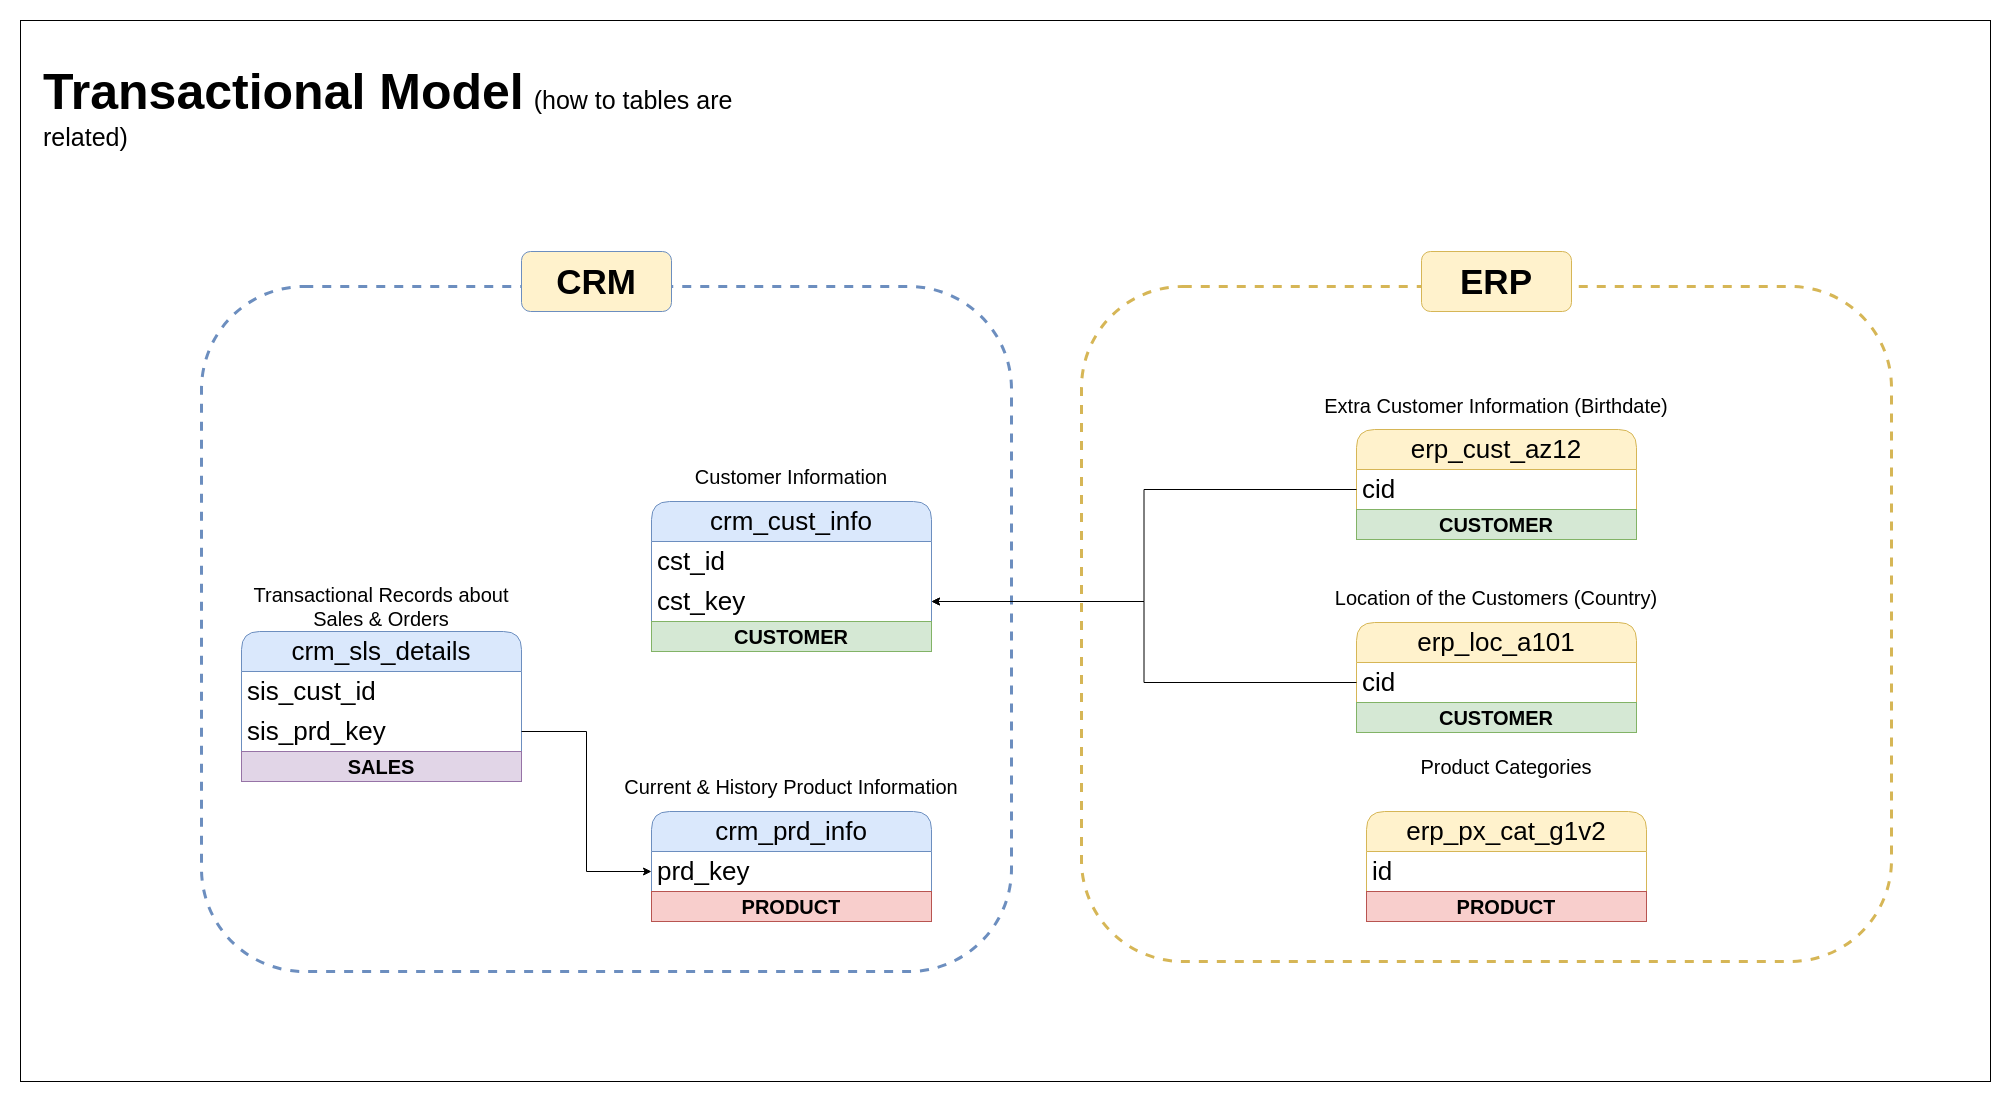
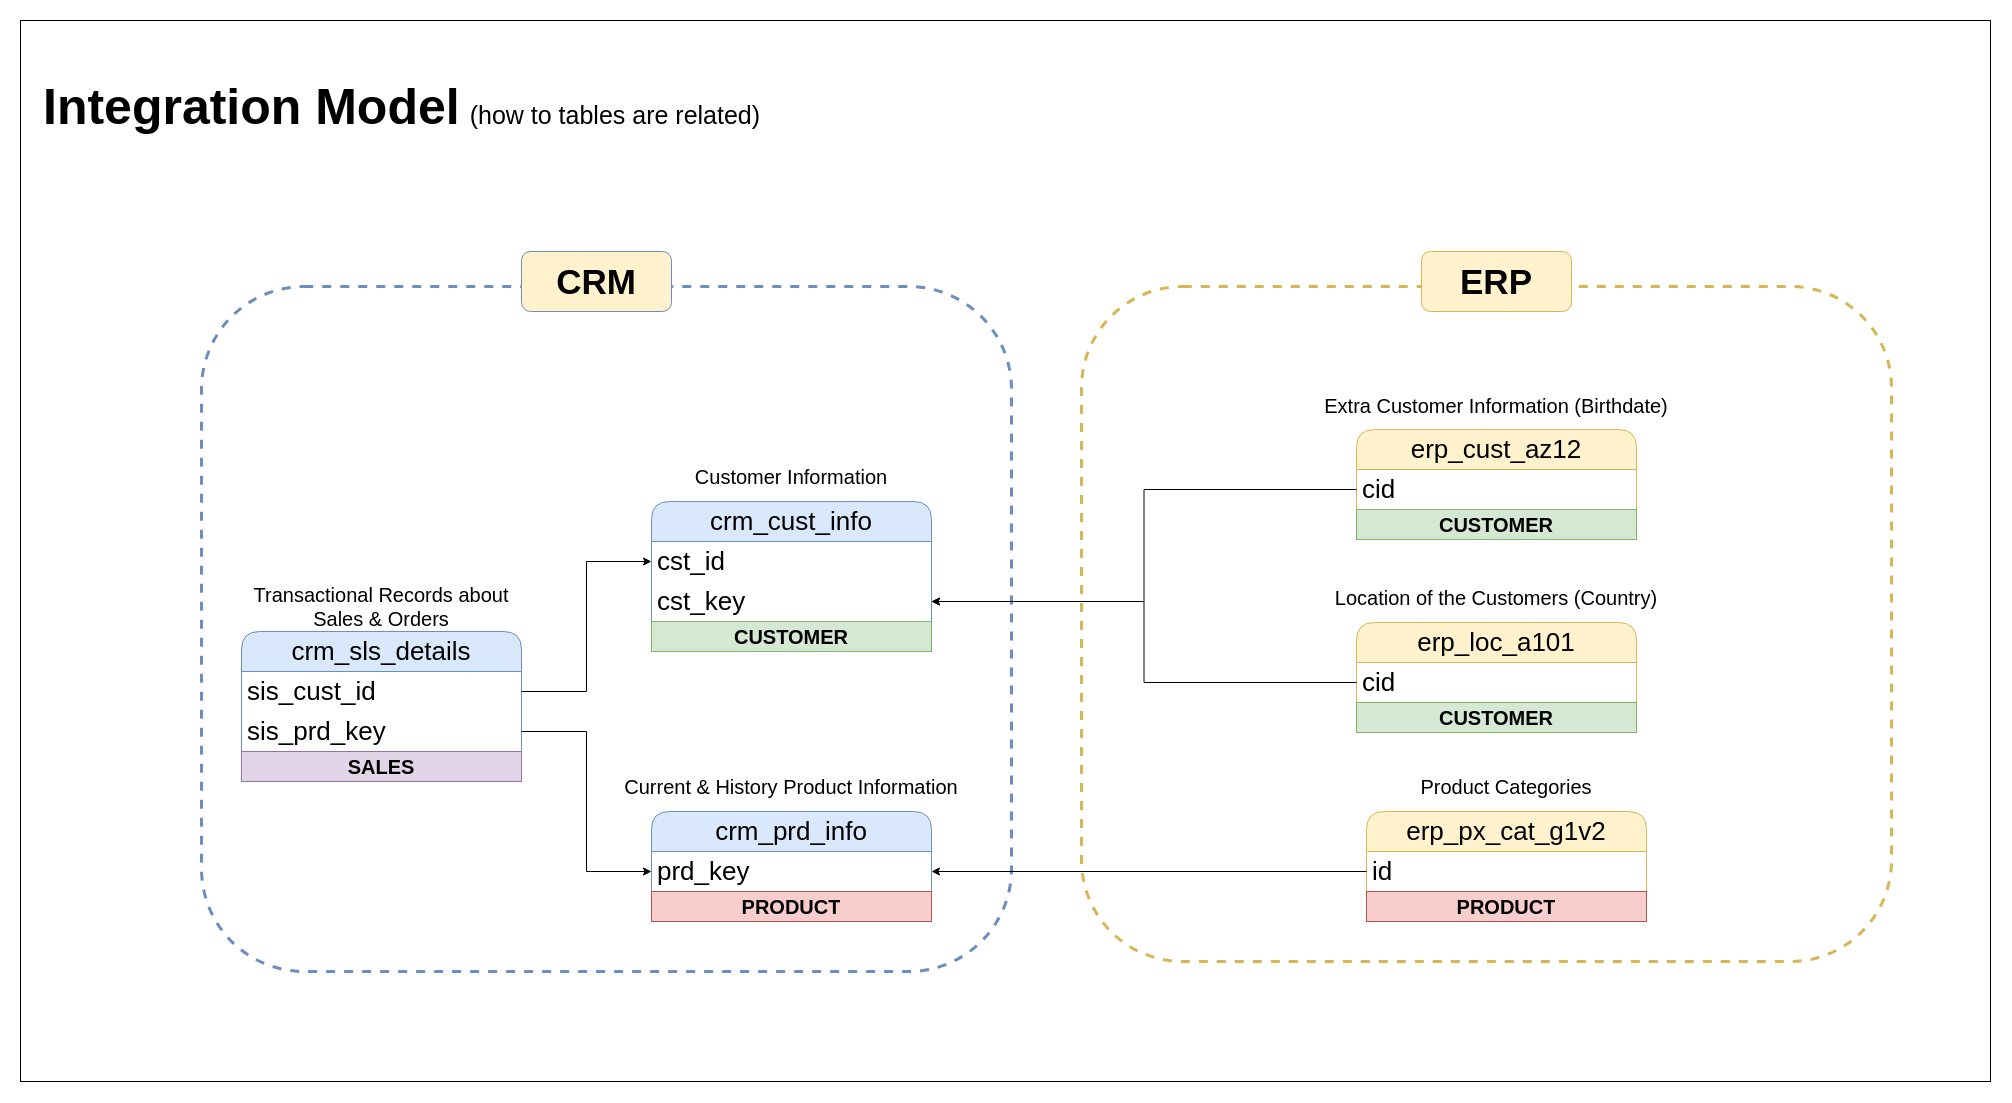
  <mxCell id="0" />
  <mxCell id="1" parent="0" />
  <mxCell id="2" value="" style="rounded=0;whiteSpace=wrap;html=1;" vertex="1" parent="1"><mxGeometry x="20" y="20" width="1970" height="1061" as="geometry" /></mxCell>
  <mxCell id="3" value="" style="rounded=1;whiteSpace=wrap;html=1;shadow=0;fillColor=none;strokeColor=#d6b656;dashed=1;strokeWidth=3;" parent="1" vertex="1"><mxGeometry x="1081" y="286" width="810" height="675" as="geometry" /></mxCell>
  <mxCell id="4" value="" style="rounded=1;whiteSpace=wrap;html=1;shadow=0;fillColor=none;dashed=1;strokeColor=#6c8ebf;strokeWidth=3;" parent="1" vertex="1"><mxGeometry x="201" y="286" width="810" height="685" as="geometry" /></mxCell>
- <mxCell id="5" value="&lt;font style=&quot;&quot;&gt;&lt;font style=&quot;font-weight: bold; font-size: 50px;&quot;&gt;Transactional Model&lt;/font&gt;&lt;span style=&quot;font-weight: bold; font-size: 36px;&quot;&gt; &lt;/span&gt;&lt;font style=&quot;color: rgb(0, 0, 0); font-size: 25px;&quot;&gt;(how to tables are related)&lt;/font&gt;&lt;/font&gt;" style="text;html=1;align=left;verticalAlign=middle;whiteSpace=wrap;rounded=0;" parent="1" vertex="1"><mxGeometry x="41" y="41" width="750" height="130" as="geometry" /></mxCell>
+ <mxCell id="5" value="&lt;font style=&quot;&quot;&gt;&lt;font style=&quot;font-weight: bold; font-size: 50px;&quot;&gt;Integration Model&lt;/font&gt;&lt;span style=&quot;font-weight: bold; font-size: 36px;&quot;&gt; &lt;/span&gt;&lt;font style=&quot;color: rgb(0, 0, 0); font-size: 25px;&quot;&gt;(how to tables are related)&lt;/font&gt;&lt;/font&gt;" style="text;html=1;align=left;verticalAlign=middle;whiteSpace=wrap;rounded=0;" parent="1" vertex="1"><mxGeometry x="41" y="41" width="750" height="130" as="geometry" /></mxCell>
  <mxCell id="6" value="crm_cust_info" style="swimlane;fontStyle=0;childLayout=stackLayout;horizontal=1;startSize=40;horizontalStack=0;resizeParent=1;resizeParentMax=0;resizeLast=0;collapsible=1;marginBottom=0;whiteSpace=wrap;html=1;rounded=1;fillColor=#dae8fc;strokeColor=#6c8ebf;fontSize=26;" parent="1" vertex="1"><mxGeometry x="651" y="501" width="280" height="150" as="geometry" /></mxCell>
  <mxCell id="7" value="cst_id" style="text;strokeColor=none;fillColor=none;align=left;verticalAlign=middle;spacingLeft=4;spacingRight=4;overflow=hidden;points=[[0,0.5],[1,0.5]];portConstraint=eastwest;rotatable=0;whiteSpace=wrap;html=1;fontSize=26;" parent="6" vertex="1"><mxGeometry y="40" width="280" height="40" as="geometry" /></mxCell>
  <mxCell id="8" value="cst_key" style="text;strokeColor=none;fillColor=none;align=left;verticalAlign=middle;spacingLeft=4;spacingRight=4;overflow=hidden;points=[[0,0.5],[1,0.5]];portConstraint=eastwest;rotatable=0;whiteSpace=wrap;html=1;fontSize=26;" parent="6" vertex="1"><mxGeometry y="80" width="280" height="40" as="geometry" /></mxCell>
  <mxCell id="9" value="&lt;b&gt;&lt;font style=&quot;font-size: 20px;&quot;&gt;CUSTOMER&lt;/font&gt;&lt;/b&gt;" style="text;html=1;strokeColor=#82b366;fillColor=#d5e8d4;align=center;verticalAlign=middle;whiteSpace=wrap;overflow=hidden;" vertex="1" parent="6"><mxGeometry y="120" width="280" height="30" as="geometry" /></mxCell>
  <mxCell id="10" value="&lt;font style=&quot;font-size: 20px;&quot;&gt;Customer Information&lt;/font&gt;" style="text;html=1;align=center;verticalAlign=middle;whiteSpace=wrap;rounded=0;" parent="1" vertex="1"><mxGeometry x="651" y="451" width="280" height="50" as="geometry" /></mxCell>
  <mxCell id="11" value="crm_prd_info" style="swimlane;fontStyle=0;childLayout=stackLayout;horizontal=1;startSize=40;horizontalStack=0;resizeParent=1;resizeParentMax=0;resizeLast=0;collapsible=1;marginBottom=0;whiteSpace=wrap;html=1;rounded=1;fillColor=#dae8fc;strokeColor=#6c8ebf;fontSize=26;" parent="1" vertex="1"><mxGeometry x="651" y="811" width="280" height="110" as="geometry" /></mxCell>
  <mxCell id="12" value="prd_key" style="text;strokeColor=none;fillColor=none;align=left;verticalAlign=middle;spacingLeft=4;spacingRight=4;overflow=hidden;points=[[0,0.5],[1,0.5]];portConstraint=eastwest;rotatable=0;whiteSpace=wrap;html=1;fontSize=26;" parent="11" vertex="1"><mxGeometry y="40" width="280" height="40" as="geometry" /></mxCell>
  <mxCell id="13" value="&lt;b&gt;&lt;font style=&quot;font-size: 20px;&quot;&gt;PRODUCT&lt;/font&gt;&lt;/b&gt;" style="text;html=1;strokeColor=#b85450;fillColor=#f8cecc;align=center;verticalAlign=middle;whiteSpace=wrap;overflow=hidden;" vertex="1" parent="11"><mxGeometry y="80" width="280" height="30" as="geometry" /></mxCell>
  <mxCell id="14" value="&lt;font style=&quot;font-size: 20px;&quot;&gt;Current &amp;amp; History Product&amp;nbsp;&lt;/font&gt;&lt;span style=&quot;font-size: 20px; background-color: transparent; color: light-dark(rgb(0, 0, 0), rgb(255, 255, 255));&quot;&gt;Information&lt;/span&gt;" style="text;html=1;align=center;verticalAlign=middle;whiteSpace=wrap;rounded=0;" parent="1" vertex="1"><mxGeometry x="611" y="761" width="360" height="50" as="geometry" /></mxCell>
  <mxCell id="15" value="crm_sls_details" style="swimlane;fontStyle=0;childLayout=stackLayout;horizontal=1;startSize=40;horizontalStack=0;resizeParent=1;resizeParentMax=0;resizeLast=0;collapsible=1;marginBottom=0;whiteSpace=wrap;html=1;rounded=1;fillColor=#dae8fc;strokeColor=#6c8ebf;fontSize=26;" parent="1" vertex="1"><mxGeometry x="241" y="631" width="280" height="150" as="geometry" /></mxCell>
  <mxCell id="16" value="sis_cust_id" style="text;strokeColor=none;fillColor=none;align=left;verticalAlign=middle;spacingLeft=4;spacingRight=4;overflow=hidden;points=[[0,0.5],[1,0.5]];portConstraint=eastwest;rotatable=0;whiteSpace=wrap;html=1;fontSize=26;" parent="15" vertex="1"><mxGeometry y="40" width="280" height="40" as="geometry" /></mxCell>
  <mxCell id="17" value="sis_prd_key" style="text;strokeColor=none;fillColor=none;align=left;verticalAlign=middle;spacingLeft=4;spacingRight=4;overflow=hidden;points=[[0,0.5],[1,0.5]];portConstraint=eastwest;rotatable=0;whiteSpace=wrap;html=1;fontSize=26;" parent="15" vertex="1"><mxGeometry y="80" width="280" height="40" as="geometry" /></mxCell>
  <mxCell id="18" value="&lt;b&gt;&lt;font style=&quot;font-size: 20px;&quot;&gt;SALES&lt;/font&gt;&lt;/b&gt;" style="text;html=1;strokeColor=#9673a6;fillColor=#e1d5e7;align=center;verticalAlign=middle;whiteSpace=wrap;overflow=hidden;" vertex="1" parent="15"><mxGeometry y="120" width="280" height="30" as="geometry" /></mxCell>
  <mxCell id="19" value="&lt;span style=&quot;font-size: 20px;&quot;&gt;Transactional Records about Sales &amp;amp; Orders&lt;/span&gt;" style="text;html=1;align=center;verticalAlign=middle;whiteSpace=wrap;rounded=0;" parent="1" vertex="1"><mxGeometry x="241" y="581" width="280" height="50" as="geometry" /></mxCell>
+ <mxCell id="20" style="edgeStyle=orthogonalEdgeStyle;rounded=0;orthogonalLoop=1;jettySize=auto;html=1;entryX=0;entryY=0.5;entryDx=0;entryDy=0;" parent="1" source="16" target="7" edge="1"><mxGeometry relative="1" as="geometry" /></mxCell>
  <mxCell id="21" style="edgeStyle=orthogonalEdgeStyle;rounded=0;orthogonalLoop=1;jettySize=auto;html=1;entryX=0;entryY=0.5;entryDx=0;entryDy=0;" parent="1" source="17" target="12" edge="1"><mxGeometry relative="1" as="geometry" /></mxCell>
  <mxCell id="22" value="erp_cust_az12" style="swimlane;fontStyle=0;childLayout=stackLayout;horizontal=1;startSize=40;horizontalStack=0;resizeParent=1;resizeParentMax=0;resizeLast=0;collapsible=1;marginBottom=0;whiteSpace=wrap;html=1;rounded=1;fillColor=#fff2cc;strokeColor=#d6b656;fontSize=26;" parent="1" vertex="1"><mxGeometry x="1356" y="429" width="280" height="110" as="geometry" /></mxCell>
  <mxCell id="23" value="cid" style="text;strokeColor=none;fillColor=none;align=left;verticalAlign=middle;spacingLeft=4;spacingRight=4;overflow=hidden;points=[[0,0.5],[1,0.5]];portConstraint=eastwest;rotatable=0;whiteSpace=wrap;html=1;fontSize=26;" parent="22" vertex="1"><mxGeometry y="40" width="280" height="40" as="geometry" /></mxCell>
  <mxCell id="24" value="&lt;b&gt;&lt;font style=&quot;font-size: 20px;&quot;&gt;CUSTOMER&lt;/font&gt;&lt;/b&gt;" style="text;html=1;strokeColor=#82b366;fillColor=#d5e8d4;align=center;verticalAlign=middle;whiteSpace=wrap;overflow=hidden;" vertex="1" parent="22"><mxGeometry y="80" width="280" height="30" as="geometry" /></mxCell>
  <mxCell id="25" value="&lt;font style=&quot;font-size: 20px;&quot;&gt;Extra Customer Information (Birthdate)&lt;/font&gt;" style="text;html=1;align=center;verticalAlign=middle;whiteSpace=wrap;rounded=0;" parent="1" vertex="1"><mxGeometry x="1306" y="380" width="380" height="50" as="geometry" /></mxCell>
  <mxCell id="26" style="edgeStyle=orthogonalEdgeStyle;rounded=0;orthogonalLoop=1;jettySize=auto;html=1;entryX=1;entryY=0.5;entryDx=0;entryDy=0;" parent="1" source="23" target="8" edge="1"><mxGeometry relative="1" as="geometry" /></mxCell>
  <mxCell id="27" value="erp_loc_a101" style="swimlane;fontStyle=0;childLayout=stackLayout;horizontal=1;startSize=40;horizontalStack=0;resizeParent=1;resizeParentMax=0;resizeLast=0;collapsible=1;marginBottom=0;whiteSpace=wrap;html=1;rounded=1;fillColor=#fff2cc;strokeColor=#d6b656;fontSize=26;" parent="1" vertex="1"><mxGeometry x="1356" y="622" width="280" height="110" as="geometry" /></mxCell>
  <mxCell id="28" value="cid" style="text;strokeColor=none;fillColor=none;align=left;verticalAlign=middle;spacingLeft=4;spacingRight=4;overflow=hidden;points=[[0,0.5],[1,0.5]];portConstraint=eastwest;rotatable=0;whiteSpace=wrap;html=1;fontSize=26;" parent="27" vertex="1"><mxGeometry y="40" width="280" height="40" as="geometry" /></mxCell>
  <mxCell id="29" value="&lt;b&gt;&lt;font style=&quot;font-size: 20px;&quot;&gt;CUSTOMER&lt;/font&gt;&lt;/b&gt;" style="text;html=1;strokeColor=#82b366;fillColor=#d5e8d4;align=center;verticalAlign=middle;whiteSpace=wrap;overflow=hidden;" vertex="1" parent="27"><mxGeometry y="80" width="280" height="30" as="geometry" /></mxCell>
  <mxCell id="30" value="&lt;font style=&quot;font-size: 20px;&quot;&gt;Location of the Customers (Country)&lt;/font&gt;" style="text;html=1;align=center;verticalAlign=middle;whiteSpace=wrap;rounded=0;" parent="1" vertex="1"><mxGeometry x="1306" y="572" width="380" height="50" as="geometry" /></mxCell>
  <mxCell id="31" style="edgeStyle=orthogonalEdgeStyle;rounded=0;orthogonalLoop=1;jettySize=auto;html=1;entryX=1;entryY=0.5;entryDx=0;entryDy=0;" parent="1" source="28" target="8" edge="1"><mxGeometry relative="1" as="geometry" /></mxCell>
  <mxCell id="32" value="erp_px_cat_g1v2" style="swimlane;fontStyle=0;childLayout=stackLayout;horizontal=1;startSize=40;horizontalStack=0;resizeParent=1;resizeParentMax=0;resizeLast=0;collapsible=1;marginBottom=0;whiteSpace=wrap;html=1;rounded=1;fillColor=#fff2cc;strokeColor=#d6b656;fontSize=26;" parent="1" vertex="1"><mxGeometry x="1366" y="811" width="280" height="110" as="geometry" /></mxCell>
  <mxCell id="33" value="id" style="text;strokeColor=none;fillColor=none;align=left;verticalAlign=middle;spacingLeft=4;spacingRight=4;overflow=hidden;points=[[0,0.5],[1,0.5]];portConstraint=eastwest;rotatable=0;whiteSpace=wrap;html=1;fontSize=26;" parent="32" vertex="1"><mxGeometry y="40" width="280" height="40" as="geometry" /></mxCell>
  <mxCell id="34" value="&lt;b&gt;&lt;font style=&quot;font-size: 20px;&quot;&gt;PRODUCT&lt;/font&gt;&lt;/b&gt;" style="text;html=1;strokeColor=#b85450;fillColor=#f8cecc;align=center;verticalAlign=middle;whiteSpace=wrap;overflow=hidden;" vertex="1" parent="32"><mxGeometry y="80" width="280" height="30" as="geometry" /></mxCell>
- <mxCell id="35" value="&lt;span style=&quot;font-size: 20px;&quot;&gt;Product Categories&lt;/span&gt;" style="text;html=1;align=center;verticalAlign=middle;whiteSpace=wrap;rounded=0;" parent="1" vertex="1"><mxGeometry x="1316" y="741" width="380" height="50" as="geometry" /></mxCell>
+ <mxCell id="35" value="&lt;span style=&quot;font-size: 20px;&quot;&gt;Product Categories&lt;/span&gt;" style="text;html=1;align=center;verticalAlign=middle;whiteSpace=wrap;rounded=0;" parent="1" vertex="1"><mxGeometry x="1316" y="761" width="380" height="50" as="geometry" /></mxCell>
+ <mxCell id="36" style="edgeStyle=orthogonalEdgeStyle;rounded=0;orthogonalLoop=1;jettySize=auto;html=1;entryX=1;entryY=0.5;entryDx=0;entryDy=0;" parent="1" source="33" target="12" edge="1"><mxGeometry relative="1" as="geometry" /></mxCell>
  <mxCell id="37" value="&lt;b&gt;&lt;font style=&quot;font-size: 35px;&quot;&gt;CRM&lt;/font&gt;&lt;/b&gt;" style="rounded=1;whiteSpace=wrap;html=1;fillColor=#fff2cc;strokeColor=#6c8ebf;" parent="1" vertex="1"><mxGeometry x="521" y="251" width="150" height="60" as="geometry" /></mxCell>
  <mxCell id="38" value="&lt;b&gt;&lt;font style=&quot;font-size: 35px;&quot;&gt;ERP&lt;/font&gt;&lt;/b&gt;" style="rounded=1;whiteSpace=wrap;html=1;fillColor=#fff2cc;strokeColor=#d6b656;" parent="1" vertex="1"><mxGeometry x="1421" y="251" width="150" height="60" as="geometry" /></mxCell>
